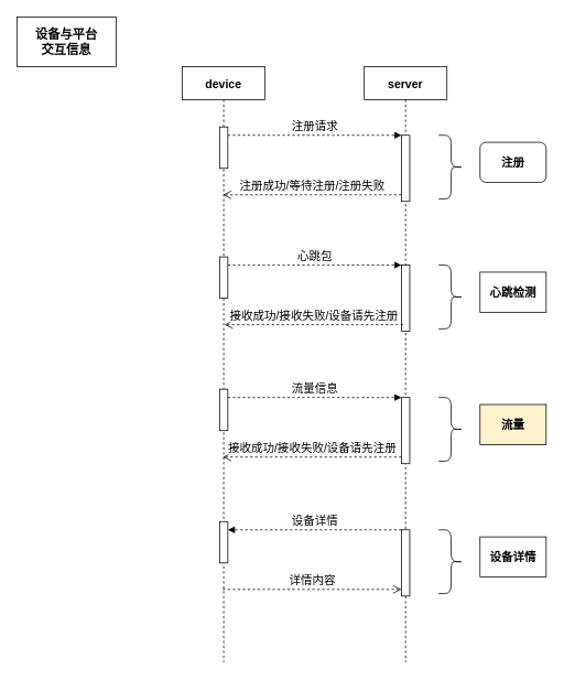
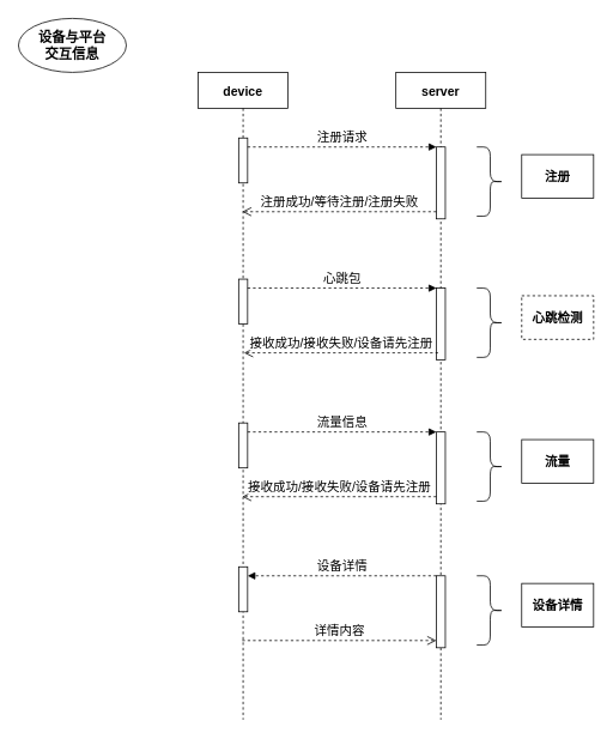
  <mxCell id="0" />
  <mxCell id="1" parent="0" />
  <mxCell id="2" value="device" style="shape=umlLifeline;perimeter=lifelinePerimeter;container=1;collapsible=0;recursiveResize=0;rounded=0;shadow=0;strokeWidth=1;fontSize=14;fontStyle=1" parent="1" vertex="1"><mxGeometry x="220" y="80" width="100" height="720" as="geometry" /></mxCell>
  <mxCell id="3" value="server" style="shape=umlLifeline;perimeter=lifelinePerimeter;container=1;collapsible=0;recursiveResize=0;rounded=0;shadow=0;strokeWidth=1;fontSize=14;fontStyle=1" parent="1" vertex="1"><mxGeometry x="440" y="80" width="100" height="720" as="geometry" /></mxCell>
  <mxCell id="4" value="" style="html=1;points=[];perimeter=orthogonalPerimeter;fontSize=14;" parent="1" vertex="1"><mxGeometry x="265" y="153" width="10" height="50" as="geometry" /></mxCell>
  <mxCell id="5" value="" style="html=1;points=[];perimeter=orthogonalPerimeter;fontSize=14;" parent="1" vertex="1"><mxGeometry x="485" y="163" width="10" height="80" as="geometry" /></mxCell>
  <mxCell id="6" value="注册请求" style="html=1;verticalAlign=bottom;endArrow=block;dashed=1;fontSize=14;entryX=0;entryY=0;entryDx=0;entryDy=0;" parent="1" source="4" target="5" edge="1"><mxGeometry relative="1" as="geometry"><mxPoint x="420" y="163" as="sourcePoint" /></mxGeometry></mxCell>
  <mxCell id="7" value="注册成功/等待注册/注册失败" style="html=1;verticalAlign=bottom;endArrow=open;dashed=1;endSize=8;exitX=0;exitY=0.95;fontSize=14;entryX=0.49;entryY=0.27;entryDx=0;entryDy=0;entryPerimeter=0;" parent="1" edge="1"><mxGeometry relative="1" as="geometry"><mxPoint x="269" y="235" as="targetPoint" /><mxPoint x="485" y="235" as="sourcePoint" /></mxGeometry></mxCell>
  <mxCell id="8" value="" style="shape=curlyBracket;whiteSpace=wrap;html=1;rounded=1;flipH=1;" parent="1" vertex="1"><mxGeometry x="530" y="163" width="30" height="77" as="geometry" /></mxCell>
- <mxCell id="9" value="&lt;font style=&quot;font-size: 14px&quot;&gt;&lt;b&gt;注册&lt;/b&gt;&lt;/font&gt;" style="whiteSpace=wrap;html=1;rounded=1;" parent="1" vertex="1"><mxGeometry x="580" y="171.5" width="80" height="48.5" as="geometry" /></mxCell>
+ <mxCell id="9" value="&lt;font style=&quot;font-size: 14px&quot;&gt;&lt;b&gt;注册&lt;/b&gt;&lt;/font&gt;" style="rounded=0;whiteSpace=wrap;html=1;" parent="1" vertex="1"><mxGeometry x="580" y="171.5" width="80" height="48.5" as="geometry" /></mxCell>
  <mxCell id="10" value="" style="html=1;points=[];perimeter=orthogonalPerimeter;fontSize=14;" parent="1" vertex="1"><mxGeometry x="265" y="310" width="10" height="50" as="geometry" /></mxCell>
  <mxCell id="11" value="" style="html=1;points=[];perimeter=orthogonalPerimeter;fontSize=14;" parent="1" vertex="1"><mxGeometry x="485" y="320" width="10" height="80" as="geometry" /></mxCell>
  <mxCell id="12" value="心跳包" style="html=1;verticalAlign=bottom;endArrow=block;dashed=1;fontSize=14;entryX=0;entryY=0;entryDx=0;entryDy=0;" parent="1" source="10" target="11" edge="1"><mxGeometry relative="1" as="geometry"><mxPoint x="420" y="320" as="sourcePoint" /></mxGeometry></mxCell>
  <mxCell id="13" value="接收成功/接收失败/设备请先注册" style="html=1;verticalAlign=bottom;endArrow=open;dashed=1;endSize=8;exitX=0;exitY=0.95;fontSize=14;entryX=0.49;entryY=0.27;entryDx=0;entryDy=0;entryPerimeter=0;" parent="1" edge="1"><mxGeometry relative="1" as="geometry"><mxPoint x="271" y="392" as="targetPoint" /><mxPoint x="487" y="392" as="sourcePoint" /></mxGeometry></mxCell>
  <mxCell id="14" value="" style="shape=curlyBracket;whiteSpace=wrap;html=1;rounded=1;flipH=1;" parent="1" vertex="1"><mxGeometry x="530" y="320" width="30" height="77" as="geometry" /></mxCell>
- <mxCell id="15" value="&lt;font style=&quot;font-size: 14px&quot;&gt;&lt;b&gt;心跳检测&lt;/b&gt;&lt;/font&gt;" style="rounded=0;whiteSpace=wrap;html=1;" parent="1" vertex="1"><mxGeometry x="580" y="328.5" width="80" height="48.5" as="geometry" /></mxCell>
+ <mxCell id="15" value="&lt;font style=&quot;font-size: 14px&quot;&gt;&lt;b&gt;心跳检测&lt;/b&gt;&lt;/font&gt;" style="rounded=0;whiteSpace=wrap;html=1;dashed=1;" parent="1" vertex="1"><mxGeometry x="580" y="328.5" width="80" height="48.5" as="geometry" /></mxCell>
  <mxCell id="16" value="" style="html=1;points=[];perimeter=orthogonalPerimeter;fontSize=14;" parent="1" vertex="1"><mxGeometry x="265" y="470" width="10" height="50" as="geometry" /></mxCell>
  <mxCell id="17" value="" style="html=1;points=[];perimeter=orthogonalPerimeter;fontSize=14;" parent="1" vertex="1"><mxGeometry x="485" y="480" width="10" height="80" as="geometry" /></mxCell>
  <mxCell id="18" value="流量信息" style="html=1;verticalAlign=bottom;endArrow=block;dashed=1;fontSize=14;entryX=0;entryY=0;entryDx=0;entryDy=0;" parent="1" source="16" target="17" edge="1"><mxGeometry relative="1" as="geometry"><mxPoint x="420" y="480" as="sourcePoint" /></mxGeometry></mxCell>
  <mxCell id="19" value="接收成功/接收失败/设备请先注册" style="html=1;verticalAlign=bottom;endArrow=open;dashed=1;endSize=8;exitX=0;exitY=0.95;fontSize=14;entryX=0.49;entryY=0.27;entryDx=0;entryDy=0;entryPerimeter=0;" parent="1" edge="1"><mxGeometry relative="1" as="geometry"><mxPoint x="269" y="552" as="targetPoint" /><mxPoint x="485" y="552" as="sourcePoint" /></mxGeometry></mxCell>
  <mxCell id="20" value="" style="shape=curlyBracket;whiteSpace=wrap;html=1;rounded=1;flipH=1;" parent="1" vertex="1"><mxGeometry x="530" y="480" width="30" height="77" as="geometry" /></mxCell>
- <mxCell id="21" value="&lt;font style=&quot;font-size: 14px&quot;&gt;&lt;b&gt;流量&lt;/b&gt;&lt;/font&gt;" style="rounded=0;whiteSpace=wrap;html=1;fillColor=#fff2cc;" parent="1" vertex="1"><mxGeometry x="580" y="488.5" width="80" height="48.5" as="geometry" /></mxCell>
+ <mxCell id="21" value="&lt;font style=&quot;font-size: 14px&quot;&gt;&lt;b&gt;流量&lt;/b&gt;&lt;/font&gt;" style="rounded=0;whiteSpace=wrap;html=1;" parent="1" vertex="1"><mxGeometry x="580" y="488.5" width="80" height="48.5" as="geometry" /></mxCell>
  <mxCell id="22" value="" style="html=1;points=[];perimeter=orthogonalPerimeter;fontSize=14;" parent="1" vertex="1"><mxGeometry x="265" y="630" width="10" height="50" as="geometry" /></mxCell>
  <mxCell id="23" value="" style="html=1;points=[];perimeter=orthogonalPerimeter;fontSize=14;" parent="1" vertex="1"><mxGeometry x="485" y="640" width="10" height="80" as="geometry" /></mxCell>
  <mxCell id="24" value="设备详情" style="html=1;verticalAlign=bottom;endArrow=block;dashed=1;fontSize=14;exitX=0;exitY=0;exitDx=0;exitDy=0;" parent="1" source="23" target="22" edge="1"><mxGeometry relative="1" as="geometry"><mxPoint x="420" y="640" as="targetPoint" /></mxGeometry></mxCell>
  <mxCell id="25" value="详情内容" style="html=1;verticalAlign=bottom;endArrow=open;dashed=1;endSize=8;exitX=0;exitY=0.95;fontSize=14;entryX=0.49;entryY=0.27;entryDx=0;entryDy=0;entryPerimeter=0;" parent="1" edge="1"><mxGeometry relative="1" as="geometry"><mxPoint x="485" y="712" as="targetPoint" /><mxPoint x="269" y="712" as="sourcePoint" /></mxGeometry></mxCell>
  <mxCell id="26" value="" style="shape=curlyBracket;whiteSpace=wrap;html=1;rounded=1;flipH=1;" parent="1" vertex="1"><mxGeometry x="530" y="640" width="30" height="77" as="geometry" /></mxCell>
  <mxCell id="27" value="&lt;font style=&quot;font-size: 14px&quot;&gt;&lt;b&gt;设备详情&lt;/b&gt;&lt;/font&gt;" style="rounded=0;whiteSpace=wrap;html=1;" parent="1" vertex="1"><mxGeometry x="580" y="648.5" width="80" height="48.5" as="geometry" /></mxCell>
- <mxCell id="28" value="&lt;font style=&quot;font-size: 15px&quot;&gt;&lt;b&gt;设备与平台&lt;br&gt;交互信息&lt;/b&gt;&lt;/font&gt;" style="rounded=0;whiteSpace=wrap;html=1;" parent="1" vertex="1"><mxGeometry x="20" y="20" width="120" height="60" as="geometry" /></mxCell>
+ <mxCell id="28" value="&lt;font style=&quot;font-size: 15px&quot;&gt;&lt;b&gt;设备与平台&lt;br&gt;交互信息&lt;/b&gt;&lt;/font&gt;" style="ellipse;whiteSpace=wrap;html=1;" parent="1" vertex="1"><mxGeometry x="20" y="20" width="120" height="60" as="geometry" /></mxCell>
